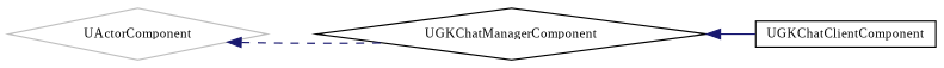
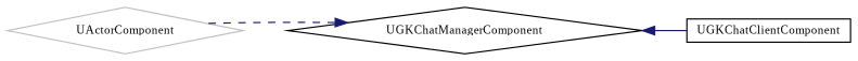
  digraph {
    fontname="Liberation Serif"
    rankdir=LR
    node [color=black fillcolor=white fontname="Liberation Serif" fontsize=10 shape=diamond style=filled]
    edge [color=midnightblue dir=back fontname="Liberation Serif" fontsize=10 labelfontname=Helvetica labelfontsize=10]
    n1 [color=grey75 height=0.2 label=UActorComponent width=0.4]
    n2 [height=0.2 label=UGKChatManagerComponent width=0.4]
    n3 [height=0.2 label=UGKChatClientComponent shape=box width=0.4]
-   n1 -> n2 [style=dashed]
+   n2 -> n1 [style=dashed]
    n2 -> n3 [style=solid]
  }
